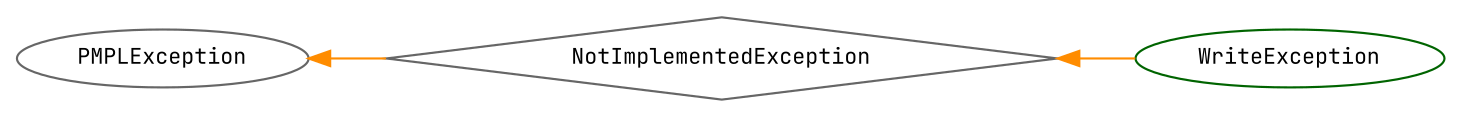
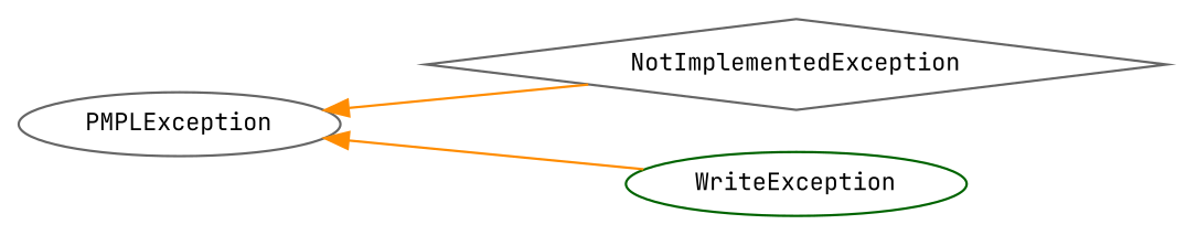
  digraph {
    fontname="JetBrains Mono"
    rankdir=LR
    node [color=gray40 fillcolor=white fontname="JetBrains Mono" fontsize=10 shape=ellipse style=filled]
    edge [color=darkorange dir=back fontname="JetBrains Mono" fontsize=10 labelfontname=Helvetica labelfontsize=10 style=solid]
    n1 [height=0.2 label=PMPLException width=0.4]
    n2 [height=0.2 label=NotImplementedException shape=diamond width=0.4]
    n3 [color=darkgreen height=0.2 label=WriteException width=0.4]
    n1 -> n2
-   n2 -> n3
+   n1 -> n3
  }
